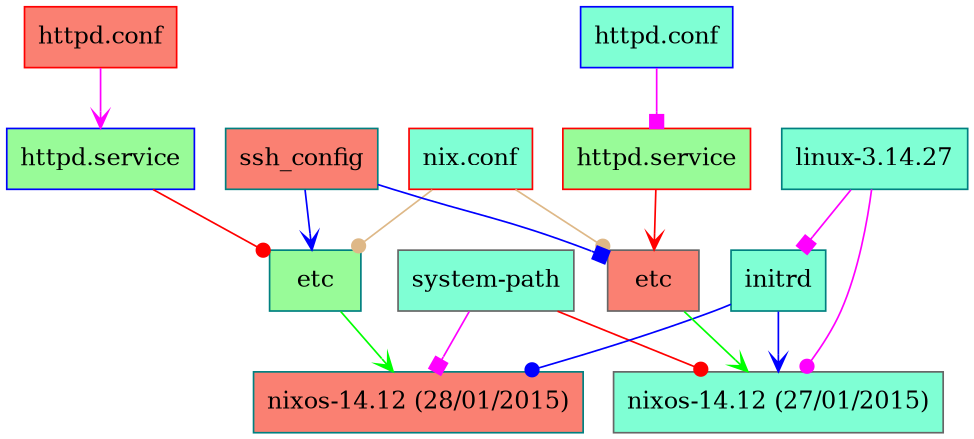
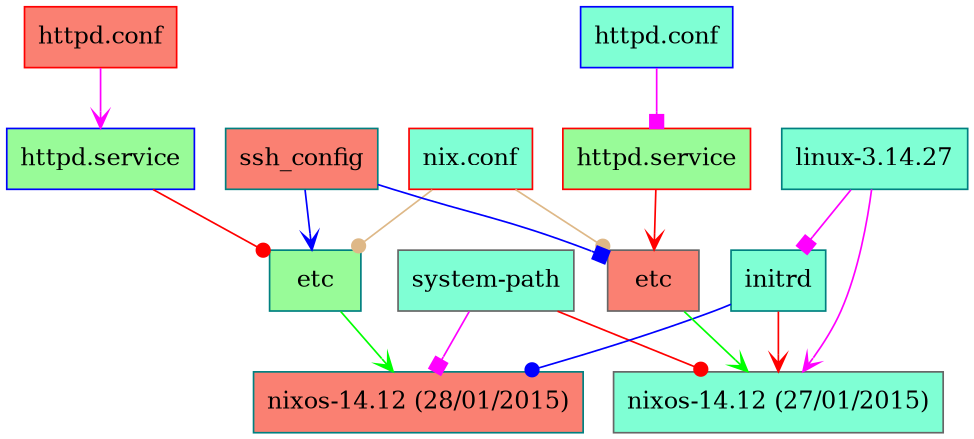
  digraph {
    node [color=teal fillcolor=aquamarine shape=box style=filled]
    edge [arrowhead=vee color=magenta]
    n1 [color=gray40 label="system-path"]
    n2 [color=gray40 label="nixos-14.12 (27/01/2015)"]
    n3 [fillcolor=salmon label="nixos-14.12 (28/01/2015)"]
    n4 [label=initrd]
    n5 [label="linux-3.14.27"]
    n6 [color=red label="nix.conf"]
    n7 [color=gray40 fillcolor=salmon label=etc]
    n8 [fillcolor=palegreen label=etc]
    n9 [fillcolor=salmon label=ssh_config]
    n10 [color=blue label="httpd.conf"]
    n11 [color=red fillcolor=palegreen label="httpd.service"]
    n12 [color=red fillcolor=salmon label="httpd.conf"]
    n13 [color=blue fillcolor=palegreen label="httpd.service"]
    n1 -> n2 [arrowhead=dot color=red]
    n1 -> n3 [arrowhead=box]
-   n4 -> n2 [color=blue]
+   n4 -> n2 [color=red]
    n4 -> n3 [arrowhead=dot color=blue]
-   n5 -> n2 [arrowhead=dot]
+   n5 -> n2
    n5 -> n4 [arrowhead=box]
    n6 -> n7 [arrowhead=dot color=burlywood]
    n6 -> n8 [arrowhead=dot color=burlywood]
    n7 -> n2 [color=green]
    n8 -> n3 [color=green]
    n9 -> n7 [arrowhead=box color=blue]
    n9 -> n8 [color=blue]
    n10 -> n11 [arrowhead=box]
    n11 -> n7 [color=red]
    n12 -> n13
    n13 -> n8 [arrowhead=dot color=red]
  }
